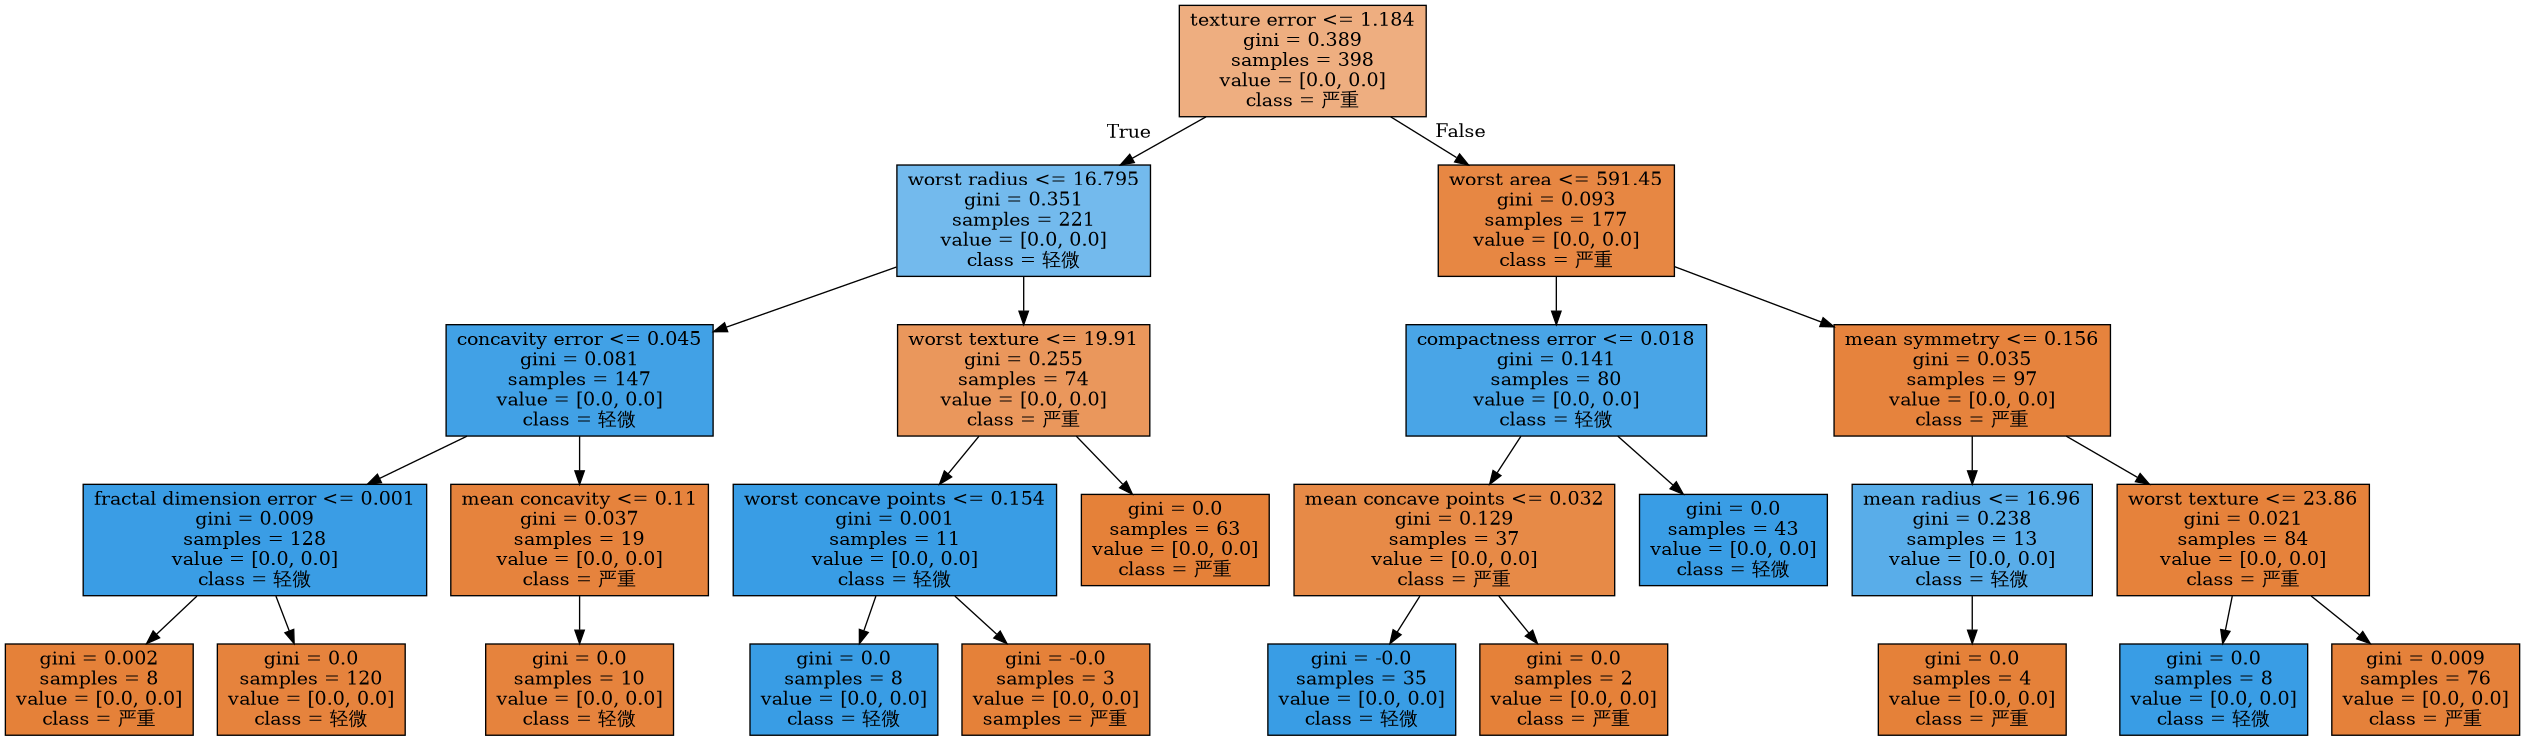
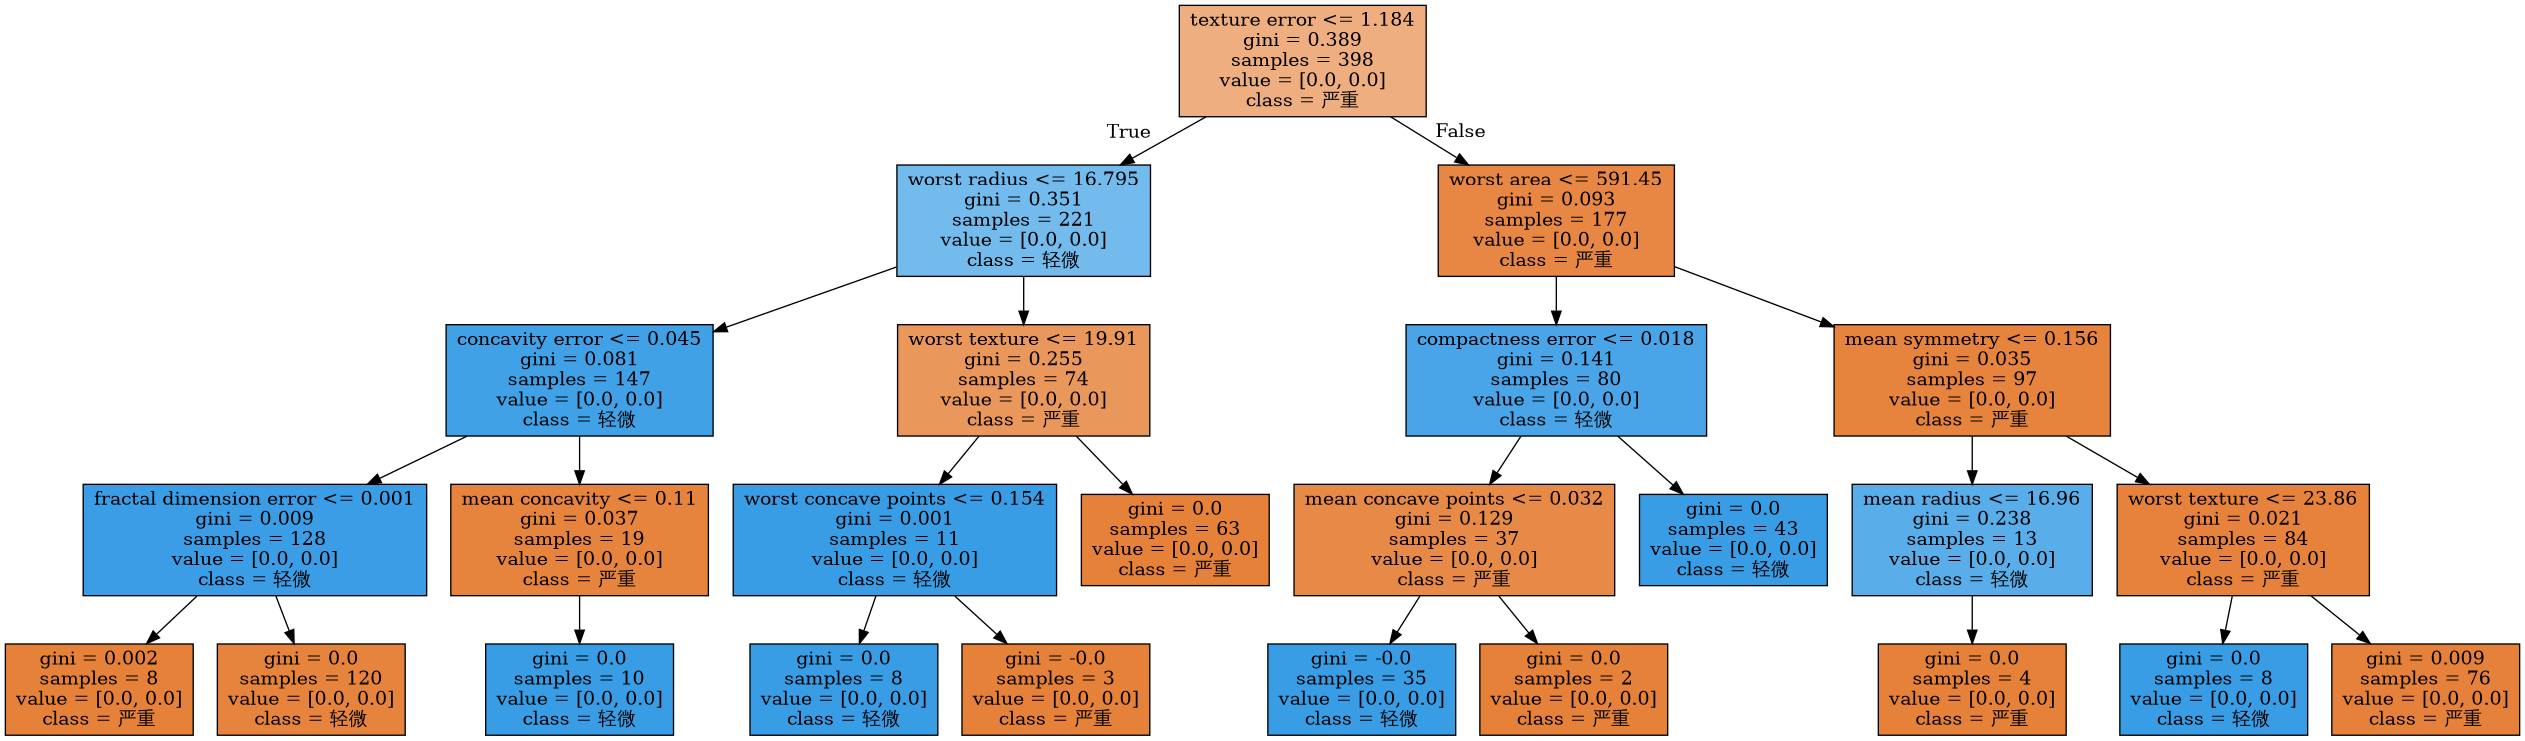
  digraph {
    node [color=black fillcolor="#399de5ff" shape=box style=filled]
    n1 [fillcolor="#e58139a3" label="texture error <= 1.184\ngini = 0.389\nsamples = 398\nvalue = [0.0, 0.0]\nclass = 严重"]
    n2 [fillcolor="#399de5b4" label="worst radius <= 16.795\ngini = 0.351\nsamples = 221\nvalue = [0.0, 0.0]\nclass = 轻微"]
    n3 [fillcolor="#e58139f2" label="worst area <= 591.45\ngini = 0.093\nsamples = 177\nvalue = [0.0, 0.0]\nclass = 严重"]
    n4 [fillcolor="#399de5f4" label="concavity error <= 0.045\ngini = 0.081\nsamples = 147\nvalue = [0.0, 0.0]\nclass = 轻微"]
    n5 [fillcolor="#e58139d2" label="worst texture <= 19.91\ngini = 0.255\nsamples = 74\nvalue = [0.0, 0.0]\nclass = 严重"]
    n6 [fillcolor="#399de5ea" label="compactness error <= 0.018\ngini = 0.141\nsamples = 80\nvalue = [0.0, 0.0]\nclass = 轻微"]
    n7 [fillcolor="#e58139fa" label="mean symmetry <= 0.156\ngini = 0.035\nsamples = 97\nvalue = [0.0, 0.0]\nclass = 严重"]
    n8 [fillcolor="#399de5fe" label="fractal dimension error <= 0.001\ngini = 0.009\nsamples = 128\nvalue = [0.0, 0.0]\nclass = 轻微"]
    n9 [fillcolor="#e58139fa" label="mean concavity <= 0.11\ngini = 0.037\nsamples = 19\nvalue = [0.0, 0.0]\nclass = 严重"]
    n10 [label="worst concave points <= 0.154\ngini = 0.001\nsamples = 11\nvalue = [0.0, 0.0]\nclass = 轻微"]
    n11 [fillcolor="#e58139ff" label="gini = 0.0\nsamples = 63\nvalue = [0.0, 0.0]\nclass = 严重"]
    n12 [fillcolor="#e58139ff" label="gini = 0.002\nsamples = 8\nvalue = [0.0, 0.0]\nclass = 严重"]
    n13 [fillcolor="#e58139fa" label="gini = 0.0\nsamples = 120\nvalue = [0.0, 0.0]\nclass = 轻微"]
-   n14 [fillcolor="#e58139fa" label="gini = 0.0\nsamples = 10\nvalue = [0.0, 0.0]\nclass = 轻微"]
+   n14 [label="gini = 0.0\nsamples = 10\nvalue = [0.0, 0.0]\nclass = 轻微"]
    n15 [label="gini = 0.0\nsamples = 8\nvalue = [0.0, 0.0]\nclass = 轻微"]
-   n16 [fillcolor="#e58139ff" label="gini = -0.0\nsamples = 3\nvalue = [0.0, 0.0]\nsamples = 严重"]
+   n16 [fillcolor="#e58139ff" label="gini = -0.0\nsamples = 3\nvalue = [0.0, 0.0]\nclass = 严重"]
    n17 [fillcolor="#e58139ec" label="mean concave points <= 0.032\ngini = 0.129\nsamples = 37\nvalue = [0.0, 0.0]\nclass = 严重"]
    n18 [label="gini = 0.0\nsamples = 43\nvalue = [0.0, 0.0]\nclass = 轻微"]
    n19 [fillcolor="#399de5d6" label="mean radius <= 16.96\ngini = 0.238\nsamples = 13\nvalue = [0.0, 0.0]\nclass = 轻微"]
    n20 [fillcolor="#e58139fc" label="worst texture <= 23.86\ngini = 0.021\nsamples = 84\nvalue = [0.0, 0.0]\nclass = 严重"]
    n21 [label="gini = -0.0\nsamples = 35\nvalue = [0.0, 0.0]\nclass = 轻微"]
    n22 [fillcolor="#e58139ff" label="gini = 0.0\nsamples = 2\nvalue = [0.0, 0.0]\nclass = 严重"]
    n23 [fillcolor="#e58139ff" label="gini = 0.0\nsamples = 4\nvalue = [0.0, 0.0]\nclass = 严重"]
    n24 [label="gini = 0.0\nsamples = 8\nvalue = [0.0, 0.0]\nclass = 轻微"]
    n25 [fillcolor="#e58139fe" label="gini = 0.009\nsamples = 76\nvalue = [0.0, 0.0]\nclass = 严重"]
    n1 -> n2 [headlabel=True labelangle=45 labeldistance=2.5]
    n1 -> n3 [headlabel=False labelangle=-45 labeldistance=2.5]
    n2 -> n4
    n2 -> n5
    n3 -> n6
    n3 -> n7
    n4 -> n8
    n4 -> n9
    n5 -> n10
    n5 -> n11
    n6 -> n17
    n6 -> n18
    n7 -> n19
    n7 -> n20
    n8 -> n12
    n8 -> n13
    n9 -> n14
    n10 -> n15
    n10 -> n16
    n17 -> n21
    n17 -> n22
    n19 -> n23
    n20 -> n24
    n20 -> n25
  }
